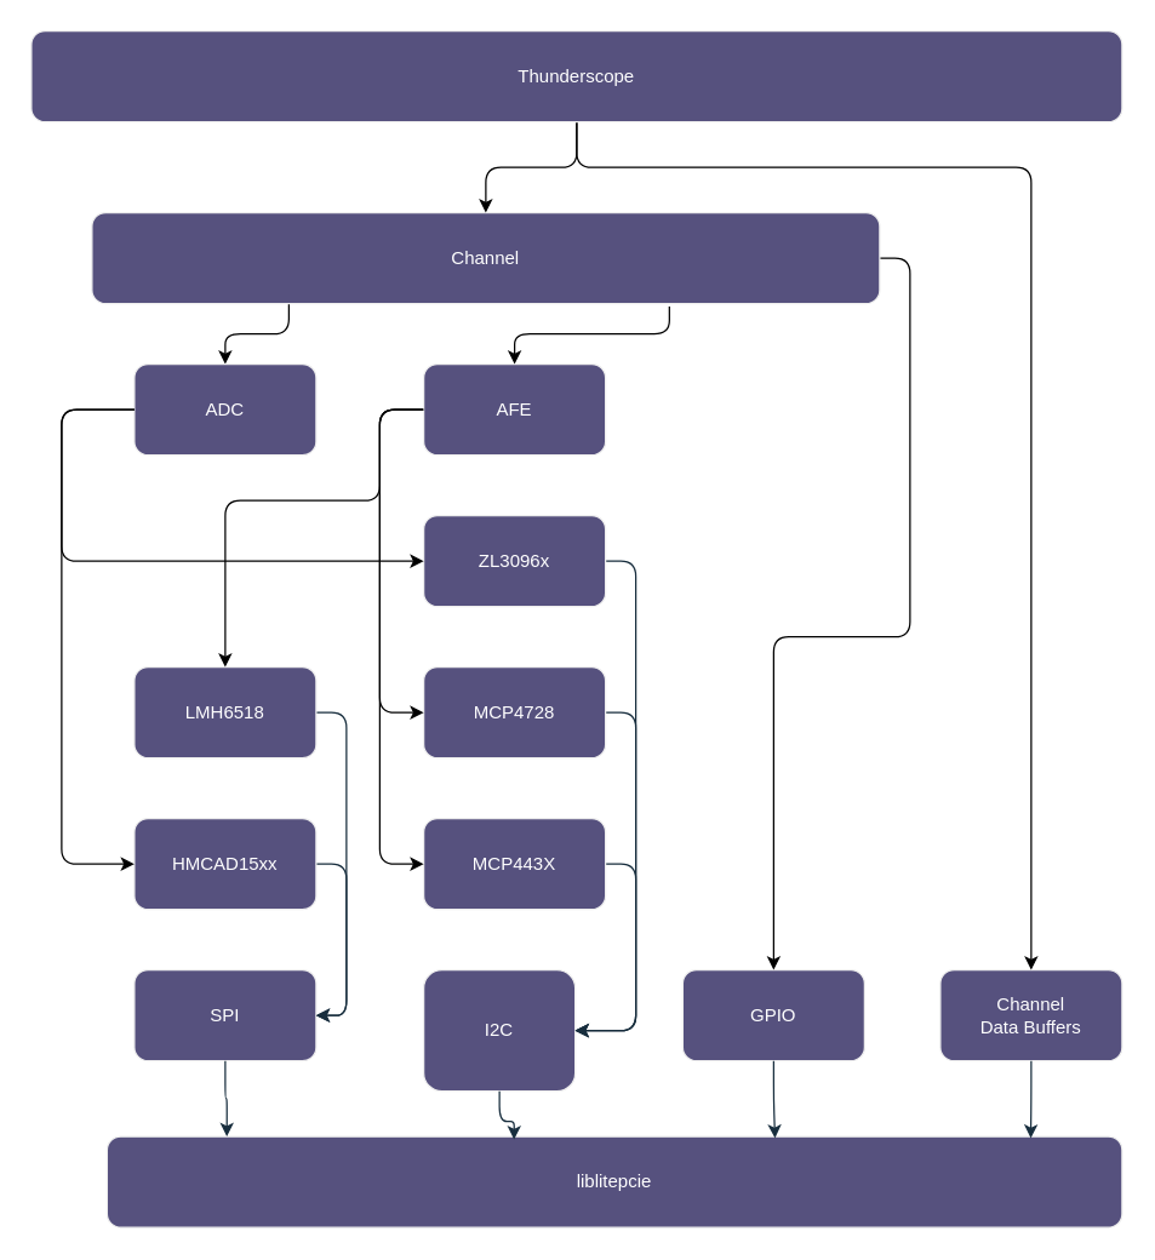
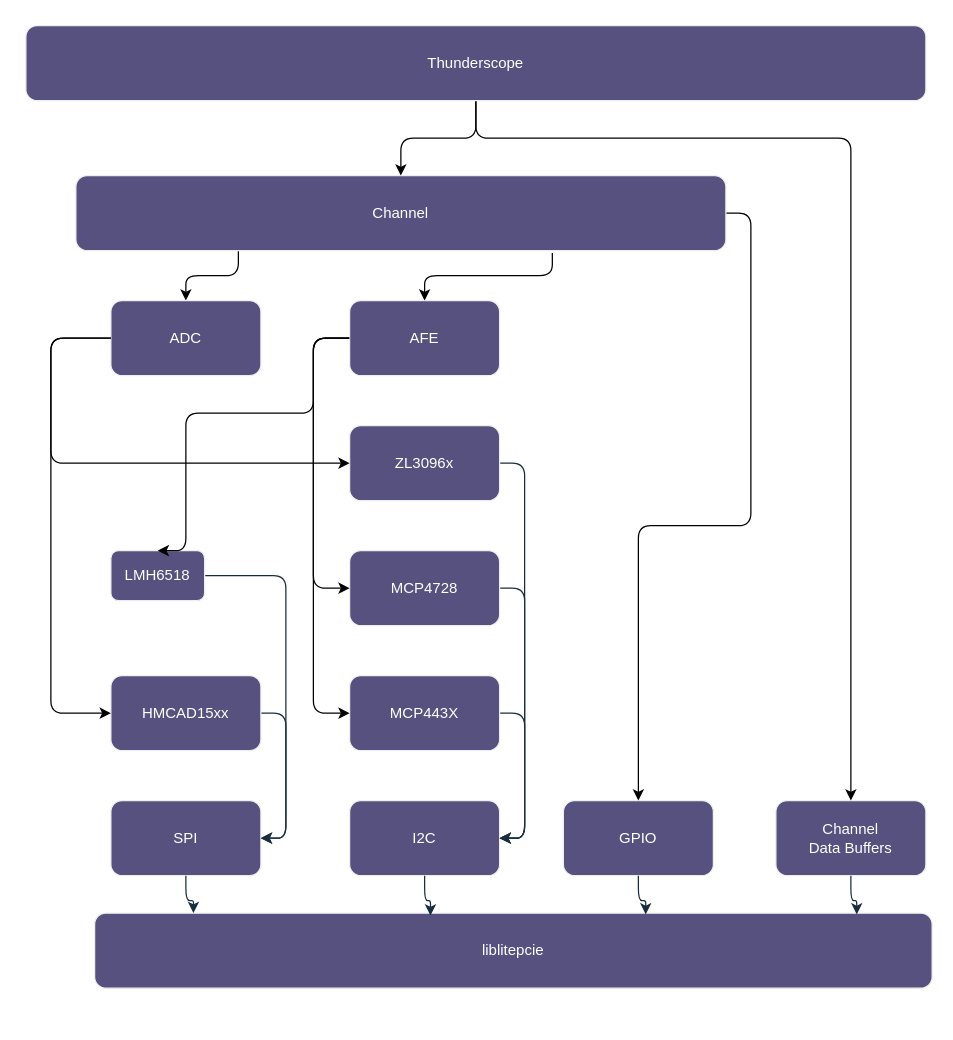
  <mxCell id="0" />
  <mxCell id="1" parent="0" />
- <mxCell id="2" value="liblitepcie" style="rounded=1;whiteSpace=wrap;html=1;labelBackgroundColor=none;fillColor=#56517E;strokeColor=#EEEEEE;fontColor=#FFFFFF;" parent="1" vertex="1"><mxGeometry x="70" y="750" width="670" height="60" as="geometry" /></mxCell>
+ <mxCell id="2" value="liblitepcie" style="rounded=1;whiteSpace=wrap;html=1;labelBackgroundColor=none;fillColor=#56517E;strokeColor=#EEEEEE;fontColor=#FFFFFF;" parent="1" vertex="1"><mxGeometry x="75" y="730" width="670" height="60" as="geometry" /></mxCell>
  <mxCell id="3" value="SPI" style="rounded=1;whiteSpace=wrap;html=1;labelBackgroundColor=none;fillColor=#56517E;strokeColor=#EEEEEE;fontColor=#FFFFFF;" parent="1" vertex="1"><mxGeometry x="88" y="640" width="120" height="60" as="geometry" /></mxCell>
- <mxCell id="4" value="I2C" style="rounded=1;whiteSpace=wrap;html=1;labelBackgroundColor=none;fillColor=#56517E;strokeColor=#EEEEEE;fontColor=#FFFFFF;" parent="1" vertex="1"><mxGeometry x="279" y="640" width="100" height="80" as="geometry" /></mxCell>
+ <mxCell id="4" value="I2C" style="rounded=1;whiteSpace=wrap;html=1;labelBackgroundColor=none;fillColor=#56517E;strokeColor=#EEEEEE;fontColor=#FFFFFF;" parent="1" vertex="1"><mxGeometry x="279" y="640" width="120" height="60" as="geometry" /></mxCell>
  <mxCell id="5" style="edgeStyle=orthogonalEdgeStyle;rounded=1;orthogonalLoop=1;jettySize=auto;html=1;entryX=1;entryY=0.5;entryDx=0;entryDy=0;exitX=1;exitY=0.5;exitDx=0;exitDy=0;labelBackgroundColor=none;strokeColor=#182E3E;fontColor=default;" parent="1" source="6" target="3" edge="1"><mxGeometry relative="1" as="geometry" /></mxCell>
  <mxCell id="6" value="HMCAD15xx" style="rounded=1;whiteSpace=wrap;html=1;labelBackgroundColor=none;fillColor=#56517E;strokeColor=#EEEEEE;fontColor=#FFFFFF;" parent="1" vertex="1"><mxGeometry x="88" y="540" width="120" height="60" as="geometry" /></mxCell>
  <mxCell id="7" style="edgeStyle=orthogonalEdgeStyle;rounded=1;orthogonalLoop=1;jettySize=auto;html=1;entryX=1;entryY=0.5;entryDx=0;entryDy=0;exitX=1;exitY=0.5;exitDx=0;exitDy=0;labelBackgroundColor=none;strokeColor=#182E3E;fontColor=default;" parent="1" source="8" target="3" edge="1"><mxGeometry relative="1" as="geometry" /></mxCell>
- <mxCell id="8" value="LMH6518" style="rounded=1;whiteSpace=wrap;html=1;labelBackgroundColor=none;fillColor=#56517E;strokeColor=#EEEEEE;fontColor=#FFFFFF;" parent="1" vertex="1"><mxGeometry x="88" y="440" width="120" height="60" as="geometry" /></mxCell>
+ <mxCell id="8" value="LMH6518" style="rounded=1;whiteSpace=wrap;html=1;labelBackgroundColor=none;fillColor=#56517E;strokeColor=#EEEEEE;fontColor=#FFFFFF;" parent="1" vertex="1"><mxGeometry x="88" y="440" width="75" height="40" as="geometry" /></mxCell>
  <mxCell id="9" style="edgeStyle=orthogonalEdgeStyle;rounded=1;orthogonalLoop=1;jettySize=auto;html=1;entryX=1;entryY=0.5;entryDx=0;entryDy=0;exitX=1;exitY=0.5;exitDx=0;exitDy=0;labelBackgroundColor=none;strokeColor=#182E3E;fontColor=default;" parent="1" source="10" target="4" edge="1"><mxGeometry relative="1" as="geometry" /></mxCell>
  <mxCell id="10" value="MCP443X" style="rounded=1;whiteSpace=wrap;html=1;labelBackgroundColor=none;fillColor=#56517E;strokeColor=#EEEEEE;fontColor=#FFFFFF;" parent="1" vertex="1"><mxGeometry x="279" y="540" width="120" height="60" as="geometry" /></mxCell>
  <mxCell id="11" style="edgeStyle=orthogonalEdgeStyle;rounded=1;orthogonalLoop=1;jettySize=auto;html=1;entryX=1;entryY=0.5;entryDx=0;entryDy=0;exitX=1;exitY=0.5;exitDx=0;exitDy=0;labelBackgroundColor=none;strokeColor=#182E3E;fontColor=default;" parent="1" source="12" target="4" edge="1"><mxGeometry relative="1" as="geometry" /></mxCell>
  <mxCell id="12" value="MCP4728" style="rounded=1;whiteSpace=wrap;html=1;labelBackgroundColor=none;fillColor=#56517E;strokeColor=#EEEEEE;fontColor=#FFFFFF;" parent="1" vertex="1"><mxGeometry x="279" y="440" width="120" height="60" as="geometry" /></mxCell>
  <mxCell id="13" style="edgeStyle=orthogonalEdgeStyle;rounded=1;orthogonalLoop=1;jettySize=auto;html=1;entryX=1;entryY=0.5;entryDx=0;entryDy=0;exitX=1;exitY=0.5;exitDx=0;exitDy=0;labelBackgroundColor=none;strokeColor=#182E3E;fontColor=default;" parent="1" source="14" target="4" edge="1"><mxGeometry relative="1" as="geometry" /></mxCell>
  <mxCell id="14" value="ZL3096x" style="rounded=1;whiteSpace=wrap;html=1;labelBackgroundColor=none;fillColor=#56517E;strokeColor=#EEEEEE;fontColor=#FFFFFF;" parent="1" vertex="1"><mxGeometry x="279" y="340" width="120" height="60" as="geometry" /></mxCell>
  <mxCell id="15" style="edgeStyle=orthogonalEdgeStyle;rounded=1;orthogonalLoop=1;jettySize=auto;html=1;entryX=0.401;entryY=0.033;entryDx=0;entryDy=0;entryPerimeter=0;labelBackgroundColor=none;strokeColor=#182E3E;fontColor=default;" parent="1" source="4" target="2" edge="1"><mxGeometry relative="1" as="geometry" /></mxCell>
  <mxCell id="16" style="edgeStyle=orthogonalEdgeStyle;rounded=1;orthogonalLoop=1;jettySize=auto;html=1;entryX=0.118;entryY=0;entryDx=0;entryDy=0;entryPerimeter=0;labelBackgroundColor=none;strokeColor=#182E3E;fontColor=default;" parent="1" source="3" target="2" edge="1"><mxGeometry relative="1" as="geometry" /></mxCell>
  <mxCell id="17" value="GPIO" style="rounded=1;whiteSpace=wrap;html=1;labelBackgroundColor=none;fillColor=#56517E;strokeColor=#EEEEEE;fontColor=#FFFFFF;" parent="1" vertex="1"><mxGeometry x="450" y="640" width="120" height="60" as="geometry" /></mxCell>
  <mxCell id="18" value="&lt;div&gt;Channel&lt;/div&gt;&lt;div&gt;Data Buffers&lt;/div&gt;" style="rounded=1;whiteSpace=wrap;html=1;labelBackgroundColor=none;fillColor=#56517E;strokeColor=#EEEEEE;fontColor=#FFFFFF;" parent="1" vertex="1"><mxGeometry x="620" y="640" width="120" height="60" as="geometry" /></mxCell>
  <mxCell id="19" style="edgeStyle=orthogonalEdgeStyle;rounded=1;orthogonalLoop=1;jettySize=auto;html=1;entryX=0.5;entryY=0;entryDx=0;entryDy=0;curved=0;exitX=0.25;exitY=1;exitDx=0;exitDy=0;" edge="1" parent="1" source="21" target="24"><mxGeometry relative="1" as="geometry"><mxPoint x="351" y="210" as="sourcePoint" /><mxPoint x="240" y="250" as="targetPoint" /></mxGeometry></mxCell>
  <mxCell id="20" style="edgeStyle=orthogonalEdgeStyle;rounded=1;orthogonalLoop=1;jettySize=auto;html=1;entryX=0.5;entryY=0;entryDx=0;entryDy=0;curved=0;exitX=1;exitY=0.5;exitDx=0;exitDy=0;" edge="1" parent="1" source="21" target="17"><mxGeometry relative="1" as="geometry"><mxPoint x="510" y="620" as="targetPoint" /></mxGeometry></mxCell>
  <mxCell id="21" value="Channel" style="rounded=1;whiteSpace=wrap;html=1;labelBackgroundColor=none;fillColor=#56517E;strokeColor=#EEEEEE;fontColor=#FFFFFF;" parent="1" vertex="1"><mxGeometry x="60" y="140" width="520" height="60" as="geometry" /></mxCell>
  <mxCell id="22" style="edgeStyle=orthogonalEdgeStyle;rounded=1;orthogonalLoop=1;jettySize=auto;html=1;entryX=0.658;entryY=0.017;entryDx=0;entryDy=0;entryPerimeter=0;labelBackgroundColor=none;strokeColor=#182E3E;fontColor=default;" parent="1" source="17" target="2" edge="1"><mxGeometry relative="1" as="geometry" /></mxCell>
  <mxCell id="23" style="edgeStyle=orthogonalEdgeStyle;rounded=1;orthogonalLoop=1;jettySize=auto;html=1;entryX=0.91;entryY=0.017;entryDx=0;entryDy=0;entryPerimeter=0;labelBackgroundColor=none;strokeColor=#182E3E;fontColor=default;" parent="1" source="18" target="2" edge="1"><mxGeometry relative="1" as="geometry" /></mxCell>
  <mxCell id="24" value="ADC" style="rounded=1;whiteSpace=wrap;html=1;strokeColor=#EEEEEE;fontColor=#FFFFFF;fillColor=#56517E;" parent="1" vertex="1"><mxGeometry x="88" y="240" width="120" height="60" as="geometry" /></mxCell>
  <mxCell id="25" style="edgeStyle=orthogonalEdgeStyle;rounded=1;orthogonalLoop=1;jettySize=auto;html=1;entryX=0.5;entryY=0;entryDx=0;entryDy=0;strokeColor=default;align=center;verticalAlign=middle;fontFamily=Helvetica;fontSize=11;fontColor=default;labelBackgroundColor=default;endArrow=classic;curved=0;" edge="1" parent="1" source="27" target="8"><mxGeometry relative="1" as="geometry"><Array as="points"><mxPoint x="250" y="270" /><mxPoint x="250" y="330" /><mxPoint x="148" y="330" /></Array></mxGeometry></mxCell>
  <mxCell id="26" style="edgeStyle=orthogonalEdgeStyle;rounded=1;orthogonalLoop=1;jettySize=auto;html=1;entryX=0;entryY=0.5;entryDx=0;entryDy=0;exitX=0;exitY=0.5;exitDx=0;exitDy=0;curved=0;" edge="1" parent="1" source="27" target="12"><mxGeometry relative="1" as="geometry"><Array as="points"><mxPoint x="250" y="270" /><mxPoint x="250" y="470" /></Array></mxGeometry></mxCell>
  <mxCell id="27" value="AFE" style="rounded=1;whiteSpace=wrap;html=1;strokeColor=#EEEEEE;fontColor=#FFFFFF;fillColor=#56517E;" parent="1" vertex="1"><mxGeometry x="279" y="240" width="120" height="60" as="geometry" /></mxCell>
  <mxCell id="28" style="edgeStyle=orthogonalEdgeStyle;rounded=1;orthogonalLoop=1;jettySize=auto;html=1;entryX=0.5;entryY=0;entryDx=0;entryDy=0;curved=0;" edge="1" parent="1" source="30" target="21"><mxGeometry relative="1" as="geometry" /></mxCell>
  <mxCell id="29" style="edgeStyle=orthogonalEdgeStyle;rounded=1;orthogonalLoop=1;jettySize=auto;html=1;entryX=0.5;entryY=0;entryDx=0;entryDy=0;curved=0;" edge="1" parent="1" source="30" target="18"><mxGeometry relative="1" as="geometry"><Array as="points"><mxPoint x="380" y="110" /><mxPoint x="680" y="110" /></Array></mxGeometry></mxCell>
  <mxCell id="30" value="Thunderscope" style="rounded=1;whiteSpace=wrap;html=1;strokeColor=#EEEEEE;fontColor=#FFFFFF;fillColor=#56517E;" parent="1" vertex="1"><mxGeometry x="20" y="20" width="720" height="60" as="geometry" /></mxCell>
  <mxCell id="31" value="" style="endArrow=classic;html=1;rounded=1;exitX=0;exitY=0.5;exitDx=0;exitDy=0;entryX=0;entryY=0.5;entryDx=0;entryDy=0;curved=0;strokeColor=none;" edge="1" parent="1" source="24" target="6"><mxGeometry width="50" height="50" relative="1" as="geometry"><mxPoint x="-30" y="440" as="sourcePoint" /><mxPoint x="20" y="390" as="targetPoint" /><Array as="points"><mxPoint x="40" y="270" /><mxPoint x="40" y="570" /></Array></mxGeometry></mxCell>
  <mxCell id="32" value="" style="endArrow=classic;html=1;rounded=1;exitX=0;exitY=0.5;exitDx=0;exitDy=0;curved=0;entryX=0;entryY=0.5;entryDx=0;entryDy=0;" edge="1" parent="1" source="24" target="6"><mxGeometry width="50" height="50" relative="1" as="geometry"><mxPoint x="10" y="390" as="sourcePoint" /><mxPoint x="60" y="340" as="targetPoint" /><Array as="points"><mxPoint x="40" y="270" /><mxPoint x="40" y="570" /></Array></mxGeometry></mxCell>
  <mxCell id="33" style="edgeStyle=orthogonalEdgeStyle;rounded=1;orthogonalLoop=1;jettySize=auto;html=1;entryX=0.5;entryY=0;entryDx=0;entryDy=0;curved=0;exitX=0.733;exitY=1.033;exitDx=0;exitDy=0;exitPerimeter=0;" edge="1" parent="1" source="21" target="27"><mxGeometry relative="1" as="geometry"><mxPoint x="361" y="220" as="sourcePoint" /><mxPoint x="250" y="260" as="targetPoint" /></mxGeometry></mxCell>
  <mxCell id="34" style="edgeStyle=orthogonalEdgeStyle;rounded=1;orthogonalLoop=1;jettySize=auto;html=1;entryX=0;entryY=0.5;entryDx=0;entryDy=0;exitX=0;exitY=0.5;exitDx=0;exitDy=0;curved=0;" edge="1" parent="1" source="27" target="10"><mxGeometry relative="1" as="geometry"><mxPoint x="289" y="280" as="sourcePoint" /><mxPoint x="289" y="480" as="targetPoint" /><Array as="points"><mxPoint x="250" y="270" /><mxPoint x="250" y="570" /></Array></mxGeometry></mxCell>
  <mxCell id="35" style="edgeStyle=orthogonalEdgeStyle;rounded=1;orthogonalLoop=1;jettySize=auto;html=1;entryX=0;entryY=0.5;entryDx=0;entryDy=0;exitX=0;exitY=0.5;exitDx=0;exitDy=0;curved=0;" edge="1" parent="1" source="24" target="14"><mxGeometry relative="1" as="geometry"><mxPoint x="289" y="280" as="sourcePoint" /><mxPoint x="289" y="580" as="targetPoint" /><Array as="points"><mxPoint x="40" y="270" /><mxPoint x="40" y="370" /></Array></mxGeometry></mxCell>
